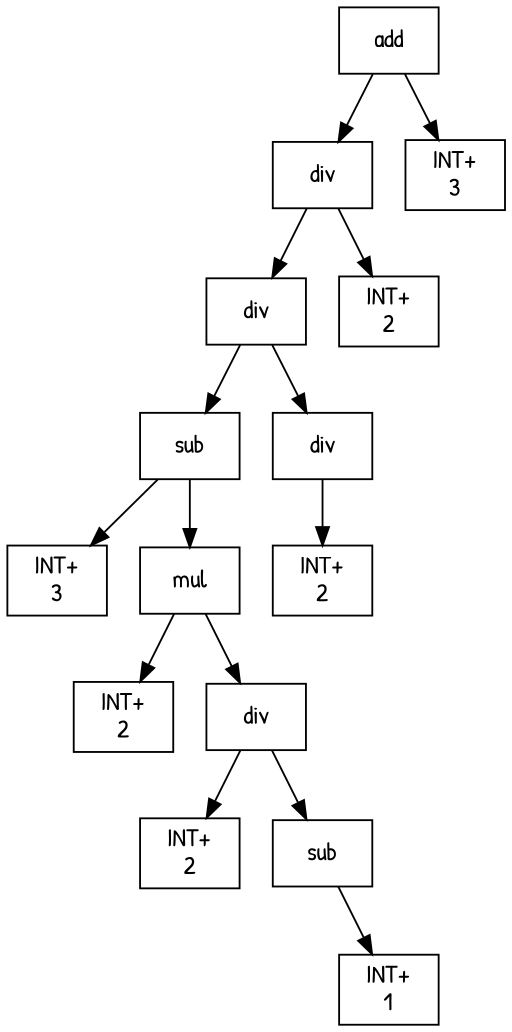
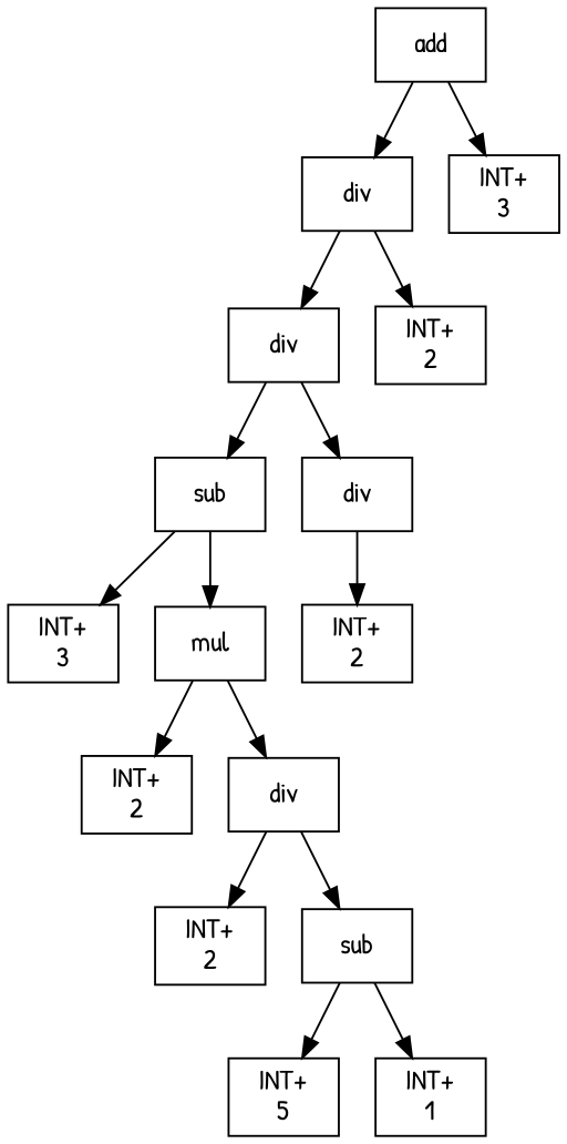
  digraph {
    fontname="Patrick Hand"
    node [fontname="Patrick Hand" shape=box]
    edge [fontname="Patrick Hand"]
    n1 [label=add]
    n2 [label=div]
    n3 [label="INT+\n3"]
    n4 [label=div]
    n5 [label="INT+\n2"]
    n6 [label=sub]
    n7 [label=div]
    n8 [label="INT+\n3"]
    n9 [label=mul]
    n10 [label="INT+\n2"]
    n11 [label="INT+\n2"]
    n12 [label=div]
    n13 [label="INT+\n2"]
    n14 [label=sub]
+   n15 [label="INT+\n5"]
    n16 [label="INT+\n1"]
    n1 -> n2
    n1 -> n3
    n2 -> n4
    n2 -> n5
    n4 -> n6
    n4 -> n7
    n6 -> n8
    n6 -> n9
    n7 -> n10
    n9 -> n11
    n9 -> n12
    n12 -> n13
    n12 -> n14
+   n14 -> n15
    n14 -> n16
  }
